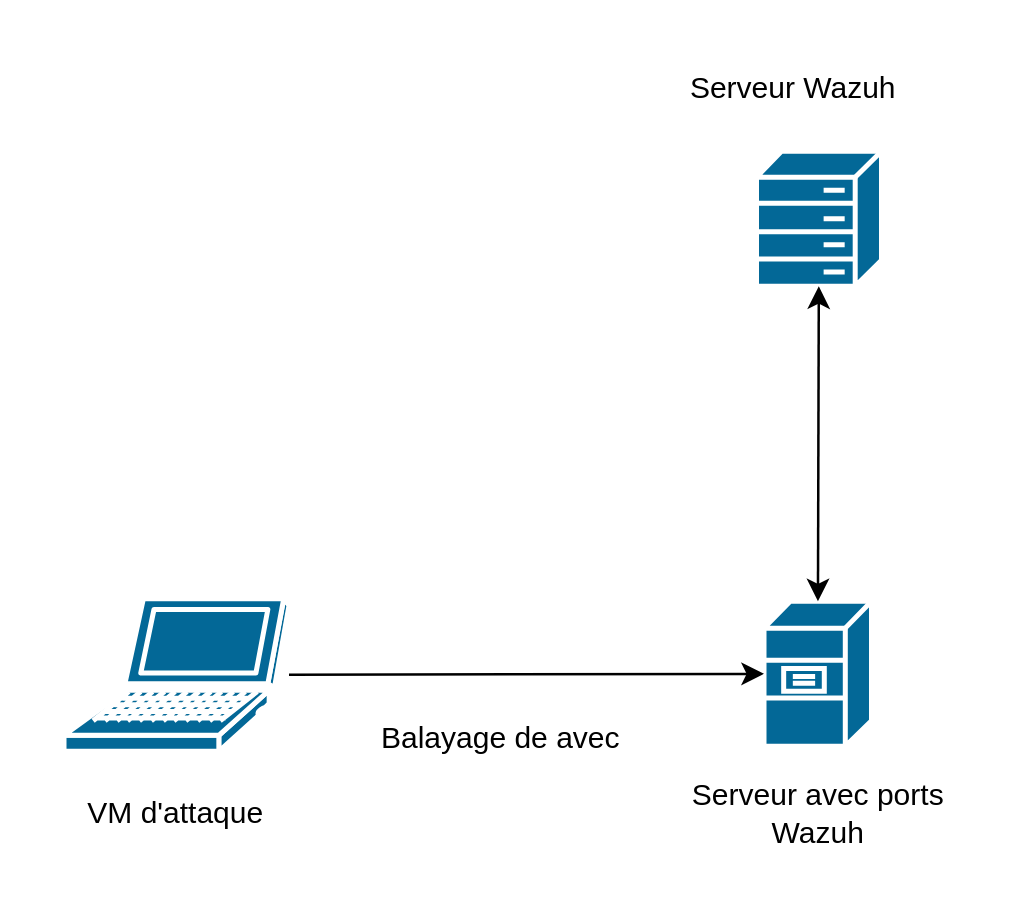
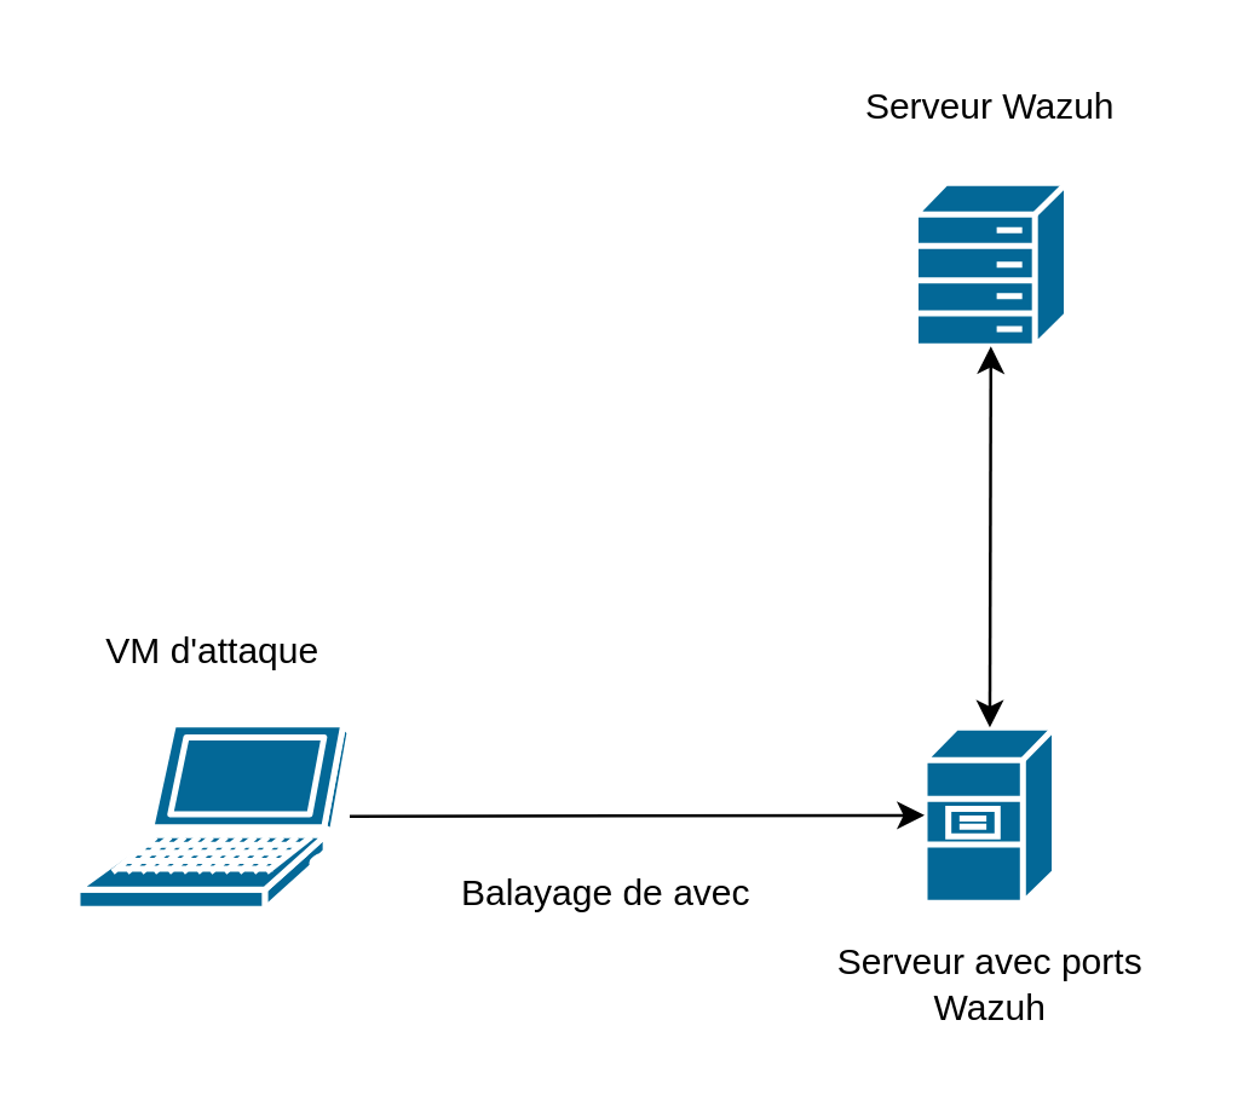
  <mxCell id="0" />
  <mxCell id="1" parent="0" />
  <mxCell id="2" value="" style="shape=mxgraph.cisco.servers.file_server;sketch=0;html=1;pointerEvents=1;dashed=0;fillColor=#036897;strokeColor=#ffffff;strokeWidth=2;verticalLabelPosition=bottom;verticalAlign=top;align=center;outlineConnect=0;" vertex="1" parent="1"><mxGeometry x="305" y="240" width="43" height="58" as="geometry" /></mxCell>
  <mxCell id="3" value="" style="shape=mxgraph.cisco.misc.hp_mini;sketch=0;html=1;pointerEvents=1;dashed=0;fillColor=#036897;strokeColor=#ffffff;strokeWidth=2;verticalLabelPosition=bottom;verticalAlign=top;align=center;outlineConnect=0;" vertex="1" parent="1"><mxGeometry x="302" y="60" width="50" height="54" as="geometry" /></mxCell>
  <mxCell id="4" value="" style="shape=mxgraph.cisco.computers_and_peripherals.laptop;sketch=0;html=1;pointerEvents=1;dashed=0;fillColor=#036897;strokeColor=#ffffff;strokeWidth=2;verticalLabelPosition=bottom;verticalAlign=top;align=center;outlineConnect=0;" vertex="1" parent="1"><mxGeometry x="25" y="239" width="90" height="61" as="geometry" /></mxCell>
  <mxCell id="5" value="" style="endArrow=classic;html=1;rounded=0;" edge="1" parent="1" source="4" target="2"><mxGeometry width="50" height="50" relative="1" as="geometry"><mxPoint x="285" y="430" as="sourcePoint" /><mxPoint x="335" y="380" as="targetPoint" /></mxGeometry></mxCell>
  <mxCell id="6" value="" style="endArrow=classic;startArrow=classic;html=1;rounded=0;" edge="1" parent="1" source="2" target="3"><mxGeometry width="50" height="50" relative="1" as="geometry"><mxPoint x="285" y="430" as="sourcePoint" /><mxPoint x="335" y="380" as="targetPoint" /></mxGeometry></mxCell>
  <mxCell id="7" value="Balayage de avec" style="text;html=1;align=center;verticalAlign=middle;whiteSpace=wrap;rounded=0;" vertex="1" parent="1"><mxGeometry x="135" y="280" width="130" height="30" as="geometry" /></mxCell>
- <mxCell id="8" value="VM d'attaque" style="text;html=1;align=center;verticalAlign=middle;whiteSpace=wrap;rounded=0;" vertex="1" parent="1"><mxGeometry x="20" y="310" width="100" height="30" as="geometry" /></mxCell>
+ <mxCell id="8" value="VM d'attaque" style="text;html=1;align=center;verticalAlign=middle;whiteSpace=wrap;rounded=0;" vertex="1" parent="1"><mxGeometry x="20" y="200" width="100" height="30" as="geometry" /></mxCell>
  <mxCell id="9" value="Serveur avec ports Wazuh" style="text;html=1;align=center;verticalAlign=middle;whiteSpace=wrap;rounded=0;" vertex="1" parent="1"><mxGeometry x="267" y="310" width="120" height="30" as="geometry" /></mxCell>
- <mxCell id="10" value="Serveur Wazuh" style="text;html=1;align=center;verticalAlign=middle;whiteSpace=wrap;rounded=0;" vertex="1" parent="1"><mxGeometry x="267" y="20" width="100" height="30" as="geometry" /></mxCell>
+ <mxCell id="10" value="Serveur Wazuh" style="text;html=1;align=center;verticalAlign=middle;whiteSpace=wrap;rounded=0;" vertex="1" parent="1"><mxGeometry x="277" y="20" width="100" height="30" as="geometry" /></mxCell>
